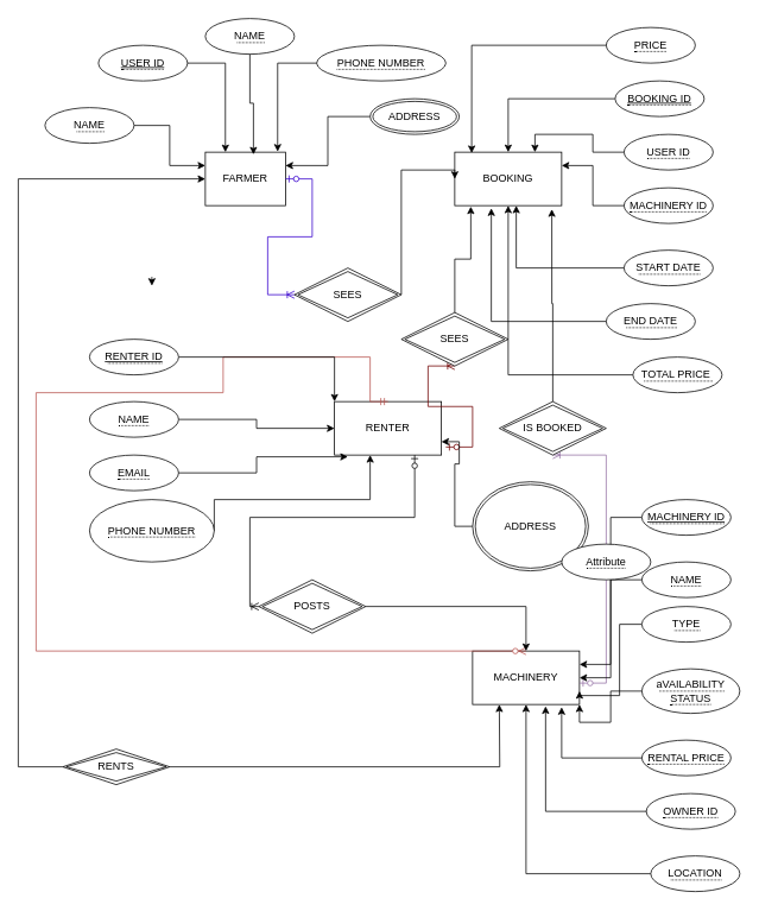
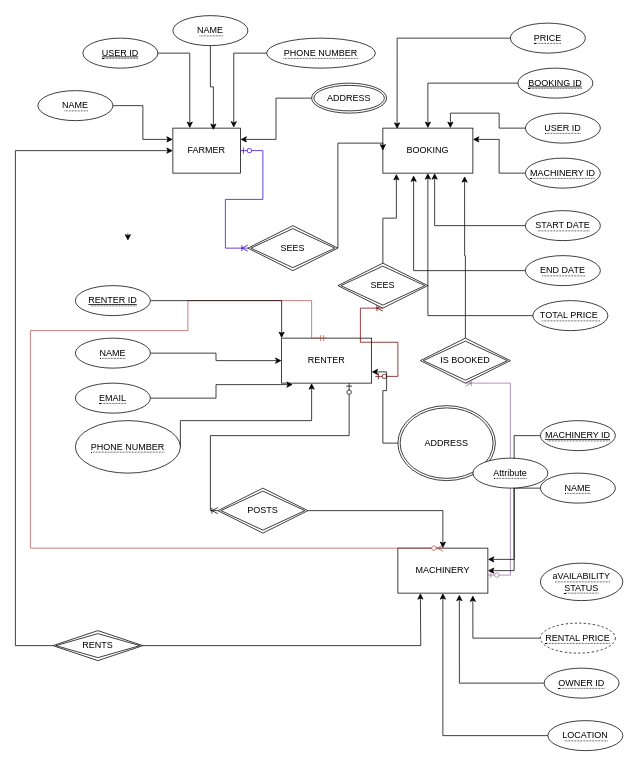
  <mxCell id="0" />
  <mxCell id="1" parent="0" />
  <mxCell id="2" value="MACHINERY" style="rounded=0;whiteSpace=wrap;html=1;" parent="1" vertex="1"><mxGeometry x="530" y="730" width="120" height="60" as="geometry" /></mxCell>
  <mxCell id="3" value="BOOKING" style="rounded=0;whiteSpace=wrap;html=1;" parent="1" vertex="1"><mxGeometry x="510" y="170" width="120" height="60" as="geometry" /></mxCell>
  <mxCell id="4" value="RENTER" style="rounded=0;whiteSpace=wrap;html=1;" parent="1" vertex="1"><mxGeometry x="375" y="450" width="120" height="60" as="geometry" /></mxCell>
  <mxCell id="5" value="FARMER" style="rounded=0;whiteSpace=wrap;html=1;" parent="1" vertex="1"><mxGeometry x="230" y="170" width="90" height="60" as="geometry" /></mxCell>
  <mxCell id="6" style="edgeStyle=orthogonalEdgeStyle;rounded=0;orthogonalLoop=1;jettySize=auto;html=1;exitX=0.75;exitY=0;exitDx=0;exitDy=0;entryX=0.75;entryY=0.167;entryDx=0;entryDy=0;entryPerimeter=0;" parent="1" edge="1"><mxGeometry relative="1" as="geometry"><mxPoint x="170" y="310" as="sourcePoint" /><mxPoint x="170" y="320.02" as="targetPoint" /></mxGeometry></mxCell>
  <mxCell id="7" value="" style="edgeStyle=entityRelationEdgeStyle;fontSize=12;html=1;endArrow=ERoneToMany;startArrow=ERzeroToOne;rounded=0;exitX=1;exitY=0.5;exitDx=0;exitDy=0;fillColor=#a20025;strokeColor=#6F0000;entryX=0.5;entryY=1;entryDx=0;entryDy=0;" parent="1" target="70" edge="1"><mxGeometry width="100" height="100" relative="1" as="geometry"><mxPoint x="500" y="501.02" as="sourcePoint" /><mxPoint x="527.96" y="420" as="targetPoint" /><Array as="points"><mxPoint x="365" y="501.02" /><mxPoint x="585" y="431.02" /><mxPoint x="535" y="471.02" /><mxPoint x="515" y="451.02" /></Array></mxGeometry></mxCell>
  <mxCell id="8" value="" style="edgeStyle=entityRelationEdgeStyle;fontSize=12;html=1;endArrow=ERoneToMany;startArrow=ERzeroToOne;rounded=0;exitX=1;exitY=0.5;exitDx=0;exitDy=0;fillColor=#6a00ff;strokeColor=#3700CC;entryX=0;entryY=0.5;entryDx=0;entryDy=0;" parent="1" target="65" edge="1"><mxGeometry width="100" height="100" relative="1" as="geometry"><mxPoint x="320" y="200" as="sourcePoint" /><mxPoint x="290" y="300" as="targetPoint" /><Array as="points"><mxPoint x="240" y="260" /></Array></mxGeometry></mxCell>
  <mxCell id="9" value="" style="edgeStyle=entityRelationEdgeStyle;fontSize=12;html=1;endArrow=ERoneToMany;startArrow=ERzeroToOne;rounded=0;exitX=0.5;exitY=0;exitDx=0;exitDy=0;fillColor=#e1d5e7;strokeColor=#9673a6;entryX=0.5;entryY=1;entryDx=0;entryDy=0;" parent="1" target="68" edge="1"><mxGeometry width="100" height="100" relative="1" as="geometry"><mxPoint x="650" y="765.98" as="sourcePoint" /><mxPoint x="630" y="215" as="targetPoint" /><Array as="points"><mxPoint x="540" y="595.98" /><mxPoint x="680" y="595.98" /><mxPoint x="540" y="595.98" /><mxPoint x="780" y="615.98" /><mxPoint x="659" y="445.98" /><mxPoint x="760" y="525.98" /></Array></mxGeometry></mxCell>
  <mxCell id="10" value="" style="edgeStyle=orthogonalEdgeStyle;fontSize=12;html=1;endArrow=ERoneToMany;startArrow=ERzeroToOne;rounded=0;exitX=0.75;exitY=1;exitDx=0;exitDy=0;entryX=0;entryY=0.5;entryDx=0;entryDy=0;" parent="1" source="4" edge="1" target="67"><mxGeometry width="100" height="100" relative="1" as="geometry"><mxPoint x="432.5" y="580" as="sourcePoint" /><mxPoint x="277.5" y="760" as="targetPoint" /></mxGeometry></mxCell>
  <mxCell id="11" value="" style="edgeStyle=orthogonalEdgeStyle;fontSize=12;html=1;endArrow=ERzeroToMany;startArrow=ERmandOne;rounded=0;exitX=0.5;exitY=0;exitDx=0;exitDy=0;entryX=0.5;entryY=0;entryDx=0;entryDy=0;fillColor=#f8cecc;strokeColor=#b85450;" parent="1" source="4" target="2" edge="1"><mxGeometry width="100" height="100" relative="1" as="geometry"><mxPoint x="60" y="480" as="sourcePoint" /><mxPoint x="470" y="850" as="targetPoint" /><Array as="points"><mxPoint x="415" y="400" /><mxPoint x="250" y="400" /><mxPoint x="250" y="440" /><mxPoint x="40" y="440" /><mxPoint x="40" y="730" /></Array></mxGeometry></mxCell>
  <mxCell id="12" value="&lt;span style=&quot;border-bottom: 1px dotted&quot;&gt;NAME&lt;/span&gt;" style="ellipse;whiteSpace=wrap;html=1;align=center;" parent="1" vertex="1"><mxGeometry x="230" y="20" width="100" height="40" as="geometry" /></mxCell>
  <mxCell id="13" style="edgeStyle=orthogonalEdgeStyle;rounded=0;orthogonalLoop=1;jettySize=auto;html=1;entryX=0.6;entryY=0.043;entryDx=0;entryDy=0;entryPerimeter=0;" parent="1" source="12" target="5" edge="1"><mxGeometry relative="1" as="geometry" /></mxCell>
  <mxCell id="14" value="&lt;span style=&quot;border-bottom: 1px dotted&quot;&gt;PHONE NUMBER&lt;/span&gt;" style="ellipse;whiteSpace=wrap;html=1;align=center;" parent="1" vertex="1"><mxGeometry x="355" y="50" width="145" height="40" as="geometry" /></mxCell>
  <mxCell id="15" style="edgeStyle=orthogonalEdgeStyle;rounded=0;orthogonalLoop=1;jettySize=auto;html=1;entryX=0.25;entryY=0;entryDx=0;entryDy=0;" parent="1" source="16" target="5" edge="1"><mxGeometry relative="1" as="geometry" /></mxCell>
  <mxCell id="16" value="&lt;span style=&quot;border-bottom: 1px dotted&quot;&gt;&lt;u&gt;USER ID&lt;/u&gt;&lt;/span&gt;" style="ellipse;whiteSpace=wrap;html=1;align=center;" parent="1" vertex="1"><mxGeometry x="110" y="50" width="100" height="40" as="geometry" /></mxCell>
  <mxCell id="17" style="edgeStyle=orthogonalEdgeStyle;rounded=0;orthogonalLoop=1;jettySize=auto;html=1;entryX=0.902;entryY=-0.01;entryDx=0;entryDy=0;entryPerimeter=0;" parent="1" source="14" target="5" edge="1"><mxGeometry relative="1" as="geometry" /></mxCell>
  <mxCell id="18" style="edgeStyle=orthogonalEdgeStyle;rounded=0;orthogonalLoop=1;jettySize=auto;html=1;entryX=1;entryY=0.25;entryDx=0;entryDy=0;" parent="1" source="19" target="5" edge="1"><mxGeometry relative="1" as="geometry" /></mxCell>
  <mxCell id="19" value="ADDRESS" style="ellipse;shape=doubleEllipse;margin=3;whiteSpace=wrap;html=1;align=center;" parent="1" vertex="1"><mxGeometry x="415" y="110" width="100" height="40" as="geometry" /></mxCell>
  <mxCell id="20" style="edgeStyle=orthogonalEdgeStyle;rounded=0;orthogonalLoop=1;jettySize=auto;html=1;entryX=0;entryY=0.5;entryDx=0;entryDy=0;" edge="1" parent="1" source="21" target="4"><mxGeometry relative="1" as="geometry" /></mxCell>
  <mxCell id="21" value="&lt;span style=&quot;border-bottom: 1px dotted&quot;&gt;NAME&lt;/span&gt;" style="ellipse;whiteSpace=wrap;html=1;align=center;" vertex="1" parent="1"><mxGeometry x="100" y="450" width="100" height="40" as="geometry" /></mxCell>
  <mxCell id="22" style="edgeStyle=orthogonalEdgeStyle;rounded=0;orthogonalLoop=1;jettySize=auto;html=1;entryX=0;entryY=0;entryDx=0;entryDy=0;" edge="1" parent="1" source="23" target="4"><mxGeometry relative="1" as="geometry" /></mxCell>
  <mxCell id="23" value="&lt;span style=&quot;border-bottom: 1px dotted&quot;&gt;&lt;u&gt;RENTER ID&lt;/u&gt;&lt;/span&gt;" style="ellipse;whiteSpace=wrap;html=1;align=center;" vertex="1" parent="1"><mxGeometry x="100" y="380" width="100" height="40" as="geometry" /></mxCell>
  <mxCell id="24" value="&lt;span style=&quot;border-bottom: 1px dotted&quot;&gt;EMAIL&lt;/span&gt;" style="ellipse;whiteSpace=wrap;html=1;align=center;" vertex="1" parent="1"><mxGeometry x="100" y="510" width="100" height="40" as="geometry" /></mxCell>
  <mxCell id="25" style="edgeStyle=orthogonalEdgeStyle;rounded=0;orthogonalLoop=1;jettySize=auto;html=1;exitX=1;exitY=0.5;exitDx=0;exitDy=0;" edge="1" parent="1" source="26" target="4"><mxGeometry relative="1" as="geometry"><Array as="points"><mxPoint x="240" y="560" /><mxPoint x="415" y="560" /></Array></mxGeometry></mxCell>
  <mxCell id="26" value="&lt;span style=&quot;border-bottom: 1px dotted&quot;&gt;PHONE NUMBER&lt;/span&gt;" style="ellipse;whiteSpace=wrap;html=1;align=center;" vertex="1" parent="1"><mxGeometry x="100" y="560" width="140" height="70" as="geometry" /></mxCell>
  <mxCell id="27" style="edgeStyle=orthogonalEdgeStyle;rounded=0;orthogonalLoop=1;jettySize=auto;html=1;entryX=0.125;entryY=1.033;entryDx=0;entryDy=0;entryPerimeter=0;" edge="1" parent="1" source="24" target="4"><mxGeometry relative="1" as="geometry" /></mxCell>
  <mxCell id="28" style="edgeStyle=orthogonalEdgeStyle;rounded=0;orthogonalLoop=1;jettySize=auto;html=1;entryX=1;entryY=0.75;entryDx=0;entryDy=0;" edge="1" parent="1" source="29" target="4"><mxGeometry relative="1" as="geometry" /></mxCell>
  <mxCell id="29" value="ADDRESS" style="ellipse;shape=doubleEllipse;margin=3;whiteSpace=wrap;html=1;align=center;" vertex="1" parent="1"><mxGeometry x="530" y="540" width="130" height="100" as="geometry" /></mxCell>
  <mxCell id="30" style="edgeStyle=orthogonalEdgeStyle;rounded=0;orthogonalLoop=1;jettySize=auto;html=1;entryX=0;entryY=0.25;entryDx=0;entryDy=0;" edge="1" parent="1" source="31" target="5"><mxGeometry relative="1" as="geometry" /></mxCell>
  <mxCell id="31" value="&lt;span style=&quot;border-bottom: 1px dotted&quot;&gt;NAME&lt;/span&gt;" style="ellipse;whiteSpace=wrap;html=1;align=center;" vertex="1" parent="1"><mxGeometry x="50" y="120" width="100" height="40" as="geometry" /></mxCell>
  <mxCell id="32" style="edgeStyle=orthogonalEdgeStyle;rounded=0;orthogonalLoop=1;jettySize=auto;html=1;entryX=0.75;entryY=0;entryDx=0;entryDy=0;" edge="1" parent="1" source="33" target="3"><mxGeometry relative="1" as="geometry" /></mxCell>
  <mxCell id="33" value="&lt;span style=&quot;border-bottom: 1px dotted&quot;&gt;USER ID&lt;/span&gt;" style="ellipse;whiteSpace=wrap;html=1;align=center;" vertex="1" parent="1"><mxGeometry x="700" y="150" width="100" height="40" as="geometry" /></mxCell>
  <mxCell id="34" style="edgeStyle=orthogonalEdgeStyle;rounded=0;orthogonalLoop=1;jettySize=auto;html=1;" edge="1" parent="1" source="35" target="3"><mxGeometry relative="1" as="geometry" /></mxCell>
  <mxCell id="35" value="&lt;span style=&quot;border-bottom: 1px dotted&quot;&gt;&lt;u&gt;BOOKING ID&lt;/u&gt;&lt;/span&gt;" style="ellipse;whiteSpace=wrap;html=1;align=center;" vertex="1" parent="1"><mxGeometry x="690" y="90" width="100" height="40" as="geometry" /></mxCell>
  <mxCell id="36" style="edgeStyle=orthogonalEdgeStyle;rounded=0;orthogonalLoop=1;jettySize=auto;html=1;entryX=1;entryY=0.25;entryDx=0;entryDy=0;" edge="1" parent="1" source="37" target="3"><mxGeometry relative="1" as="geometry" /></mxCell>
  <mxCell id="37" value="&lt;span style=&quot;border-bottom: 1px dotted&quot;&gt;MACHINERY ID&lt;/span&gt;" style="ellipse;whiteSpace=wrap;html=1;align=center;" vertex="1" parent="1"><mxGeometry x="700" y="210" width="100" height="40" as="geometry" /></mxCell>
  <mxCell id="38" value="&lt;span style=&quot;border-bottom: 1px dotted&quot;&gt;START DATE&lt;/span&gt;" style="ellipse;whiteSpace=wrap;html=1;align=center;" vertex="1" parent="1"><mxGeometry x="700" y="280" width="100" height="40" as="geometry" /></mxCell>
  <mxCell id="39" style="edgeStyle=orthogonalEdgeStyle;rounded=0;orthogonalLoop=1;jettySize=auto;html=1;entryX=0.575;entryY=1;entryDx=0;entryDy=0;entryPerimeter=0;" edge="1" parent="1" source="38" target="3"><mxGeometry relative="1" as="geometry" /></mxCell>
- <mxCell id="40" value="&lt;span style=&quot;border-bottom: 1px dotted&quot;&gt;END DATE&lt;/span&gt;" style="ellipse;whiteSpace=wrap;html=1;align=center;" vertex="1" parent="1"><mxGeometry x="680" y="340" width="100" height="40" as="geometry" /></mxCell>
+ <mxCell id="40" value="&lt;span style=&quot;border-bottom: 1px dotted&quot;&gt;END DATE&lt;/span&gt;" style="ellipse;whiteSpace=wrap;html=1;align=center;" vertex="1" parent="1"><mxGeometry x="700" y="340" width="100" height="40" as="geometry" /></mxCell>
  <mxCell id="41" style="edgeStyle=orthogonalEdgeStyle;rounded=0;orthogonalLoop=1;jettySize=auto;html=1;entryX=0.342;entryY=1.05;entryDx=0;entryDy=0;entryPerimeter=0;" edge="1" parent="1" source="40" target="3"><mxGeometry relative="1" as="geometry" /></mxCell>
  <mxCell id="42" style="edgeStyle=orthogonalEdgeStyle;rounded=0;orthogonalLoop=1;jettySize=auto;html=1;" edge="1" parent="1" source="43" target="3"><mxGeometry relative="1" as="geometry" /></mxCell>
  <mxCell id="43" value="&lt;span style=&quot;border-bottom: 1px dotted&quot;&gt;TOTAL PRICE&amp;nbsp;&lt;/span&gt;" style="ellipse;whiteSpace=wrap;html=1;align=center;" vertex="1" parent="1"><mxGeometry x="710" y="400" width="100" height="40" as="geometry" /></mxCell>
  <mxCell id="44" value="&lt;span style=&quot;border-bottom: 1px dotted&quot;&gt;PRICE&lt;/span&gt;" style="ellipse;whiteSpace=wrap;html=1;align=center;" vertex="1" parent="1"><mxGeometry x="680" y="30" width="100" height="40" as="geometry" /></mxCell>
  <mxCell id="45" style="edgeStyle=orthogonalEdgeStyle;rounded=0;orthogonalLoop=1;jettySize=auto;html=1;entryX=0.158;entryY=0.017;entryDx=0;entryDy=0;entryPerimeter=0;" edge="1" parent="1" source="44" target="3"><mxGeometry relative="1" as="geometry" /></mxCell>
  <mxCell id="46" style="edgeStyle=orthogonalEdgeStyle;rounded=0;orthogonalLoop=1;jettySize=auto;html=1;entryX=1;entryY=0.25;entryDx=0;entryDy=0;" edge="1" parent="1" source="47" target="2"><mxGeometry relative="1" as="geometry" /></mxCell>
  <mxCell id="47" value="&lt;span style=&quot;border-bottom: 1px dotted&quot;&gt;&lt;u&gt;MACHINERY ID&lt;/u&gt;&lt;/span&gt;" style="ellipse;whiteSpace=wrap;html=1;align=center;" vertex="1" parent="1"><mxGeometry x="720" y="560" width="100" height="40" as="geometry" /></mxCell>
  <mxCell id="48" style="edgeStyle=orthogonalEdgeStyle;rounded=0;orthogonalLoop=1;jettySize=auto;html=1;entryX=1;entryY=0.5;entryDx=0;entryDy=0;" edge="1" parent="1" source="49" target="2"><mxGeometry relative="1" as="geometry" /></mxCell>
  <mxCell id="49" value="&lt;span style=&quot;border-bottom: 1px dotted&quot;&gt;NAME&lt;/span&gt;" style="ellipse;whiteSpace=wrap;html=1;align=center;" vertex="1" parent="1"><mxGeometry x="720" y="630" width="100" height="40" as="geometry" /></mxCell>
- <mxCell id="50" style="edgeStyle=orthogonalEdgeStyle;rounded=0;orthogonalLoop=1;jettySize=auto;html=1;entryX=1;entryY=0.75;entryDx=0;entryDy=0;" edge="1" parent="1" source="51" target="2"><mxGeometry relative="1" as="geometry"><Array as="points"><mxPoint x="695" y="700" /><mxPoint x="695" y="780" /><mxPoint x="650" y="780" /></Array></mxGeometry></mxCell>
- <mxCell id="51" value="&lt;span style=&quot;border-bottom: 1px dotted&quot;&gt;TYPE&lt;/span&gt;" style="ellipse;whiteSpace=wrap;html=1;align=center;" vertex="1" parent="1"><mxGeometry x="720" y="680" width="100" height="40" as="geometry" /></mxCell>
- <mxCell id="52" style="edgeStyle=orthogonalEdgeStyle;rounded=0;orthogonalLoop=1;jettySize=auto;html=1;entryX=1;entryY=1;entryDx=0;entryDy=0;" edge="1" parent="1" source="53" target="2"><mxGeometry relative="1" as="geometry" /></mxCell>
  <mxCell id="53" value="&lt;span style=&quot;border-bottom: 1px dotted&quot;&gt;aVAILABILITY STATUS&lt;/span&gt;" style="ellipse;whiteSpace=wrap;html=1;align=center;" vertex="1" parent="1"><mxGeometry x="720" y="750" width="110" height="50" as="geometry" /></mxCell>
- <mxCell id="54" value="&lt;span style=&quot;border-bottom: 1px dotted&quot;&gt;RENTAL PRICE&lt;/span&gt;" style="ellipse;whiteSpace=wrap;html=1;align=center;" vertex="1" parent="1"><mxGeometry x="720" y="830" width="100" height="40" as="geometry" /></mxCell>
+ <mxCell id="54" value="&lt;span style=&quot;border-bottom: 1px dotted&quot;&gt;RENTAL PRICE&lt;/span&gt;" style="ellipse;whiteSpace=wrap;html=1;align=center;dashed=1;" vertex="1" parent="1"><mxGeometry x="720" y="830" width="100" height="40" as="geometry" /></mxCell>
  <mxCell id="55" style="edgeStyle=orthogonalEdgeStyle;rounded=0;orthogonalLoop=1;jettySize=auto;html=1;entryX=0.833;entryY=1.05;entryDx=0;entryDy=0;entryPerimeter=0;" edge="1" parent="1" source="54" target="2"><mxGeometry relative="1" as="geometry" /></mxCell>
  <mxCell id="56" value="&lt;span style=&quot;border-bottom: 1px dotted&quot;&gt;OWNER ID&lt;/span&gt;" style="ellipse;whiteSpace=wrap;html=1;align=center;" vertex="1" parent="1"><mxGeometry x="725" y="890" width="100" height="40" as="geometry" /></mxCell>
  <mxCell id="57" style="edgeStyle=orthogonalEdgeStyle;rounded=0;orthogonalLoop=1;jettySize=auto;html=1;entryX=0.683;entryY=1.033;entryDx=0;entryDy=0;entryPerimeter=0;" edge="1" parent="1" source="56" target="2"><mxGeometry relative="1" as="geometry" /></mxCell>
  <mxCell id="58" value="&lt;span style=&quot;border-bottom: 1px dotted&quot;&gt;Attribute&lt;/span&gt;" style="ellipse;whiteSpace=wrap;html=1;align=center;" vertex="1" parent="1"><mxGeometry x="630" y="610" width="100" height="40" as="geometry" /></mxCell>
  <mxCell id="59" style="edgeStyle=orthogonalEdgeStyle;rounded=0;orthogonalLoop=1;jettySize=auto;html=1;entryX=0.5;entryY=1;entryDx=0;entryDy=0;" edge="1" parent="1" source="60" target="2"><mxGeometry relative="1" as="geometry" /></mxCell>
  <mxCell id="60" value="&lt;span style=&quot;border-bottom: 1px dotted&quot;&gt;LOCATION&lt;/span&gt;" style="ellipse;whiteSpace=wrap;html=1;align=center;" vertex="1" parent="1"><mxGeometry x="730" y="960" width="100" height="40" as="geometry" /></mxCell>
  <mxCell id="61" style="edgeStyle=orthogonalEdgeStyle;rounded=0;orthogonalLoop=1;jettySize=auto;html=1;exitX=1;exitY=0.5;exitDx=0;exitDy=0;" edge="1" parent="1" source="63"><mxGeometry relative="1" as="geometry"><mxPoint x="210" y="860" as="sourcePoint" /><mxPoint x="560" y="790" as="targetPoint" /></mxGeometry></mxCell>
  <mxCell id="62" style="edgeStyle=elbowEdgeStyle;rounded=0;orthogonalLoop=1;jettySize=auto;html=1;entryX=-0.056;entryY=0.633;entryDx=0;entryDy=0;exitX=0;exitY=0.5;exitDx=0;exitDy=0;entryPerimeter=0;" edge="1" parent="1" source="63"><mxGeometry relative="1" as="geometry"><mxPoint x="75.04" y="862.02" as="sourcePoint" /><mxPoint x="230" y="200" as="targetPoint" /><Array as="points"><mxPoint x="20" y="540" /></Array></mxGeometry></mxCell>
  <mxCell id="63" value="RENTS" style="shape=rhombus;double=1;perimeter=rhombusPerimeter;whiteSpace=wrap;html=1;align=center;" vertex="1" parent="1"><mxGeometry x="70" y="840" width="120" height="40" as="geometry" /></mxCell>
  <mxCell id="64" style="edgeStyle=orthogonalEdgeStyle;rounded=0;orthogonalLoop=1;jettySize=auto;html=1;entryX=0;entryY=0.5;entryDx=0;entryDy=0;" edge="1" parent="1" source="65" target="3"><mxGeometry relative="1" as="geometry"><Array as="points"><mxPoint x="450" y="300" /><mxPoint x="450" y="190" /><mxPoint x="510" y="190" /></Array></mxGeometry></mxCell>
  <mxCell id="65" value="SEES" style="shape=rhombus;double=1;perimeter=rhombusPerimeter;whiteSpace=wrap;html=1;align=center;" vertex="1" parent="1"><mxGeometry x="330" y="300" width="120" height="60" as="geometry" /></mxCell>
  <mxCell id="66" style="edgeStyle=orthogonalEdgeStyle;rounded=0;orthogonalLoop=1;jettySize=auto;html=1;entryX=0.5;entryY=0;entryDx=0;entryDy=0;" edge="1" parent="1" source="67" target="2"><mxGeometry relative="1" as="geometry" /></mxCell>
  <mxCell id="67" value="POSTS" style="shape=rhombus;double=1;perimeter=rhombusPerimeter;whiteSpace=wrap;html=1;align=center;" vertex="1" parent="1"><mxGeometry x="290" y="650" width="120" height="60" as="geometry" /></mxCell>
  <mxCell id="68" value="IS BOOKED" style="shape=rhombus;double=1;perimeter=rhombusPerimeter;whiteSpace=wrap;html=1;align=center;" vertex="1" parent="1"><mxGeometry x="560" y="450" width="120" height="60" as="geometry" /></mxCell>
  <mxCell id="69" style="edgeStyle=orthogonalEdgeStyle;rounded=0;orthogonalLoop=1;jettySize=auto;html=1;entryX=0.908;entryY=1.067;entryDx=0;entryDy=0;entryPerimeter=0;" edge="1" parent="1" source="68" target="3"><mxGeometry relative="1" as="geometry" /></mxCell>
  <mxCell id="70" value="SEES" style="shape=rhombus;double=1;perimeter=rhombusPerimeter;whiteSpace=wrap;html=1;align=center;" vertex="1" parent="1"><mxGeometry x="450" y="350" width="120" height="60" as="geometry" /></mxCell>
  <mxCell id="71" style="edgeStyle=orthogonalEdgeStyle;rounded=0;orthogonalLoop=1;jettySize=auto;html=1;entryX=0.15;entryY=1.017;entryDx=0;entryDy=0;entryPerimeter=0;" edge="1" parent="1" source="70" target="3"><mxGeometry relative="1" as="geometry" /></mxCell>
